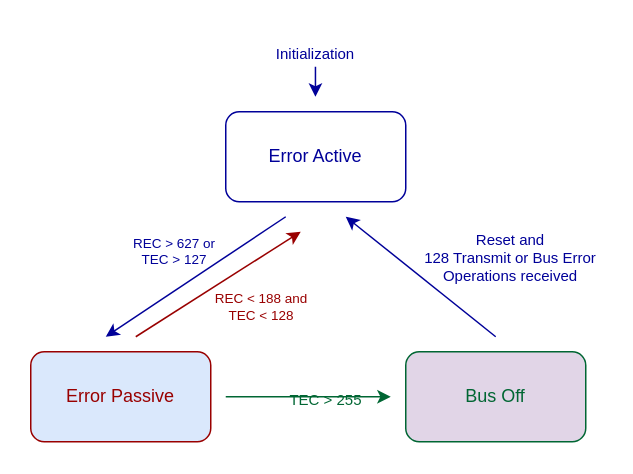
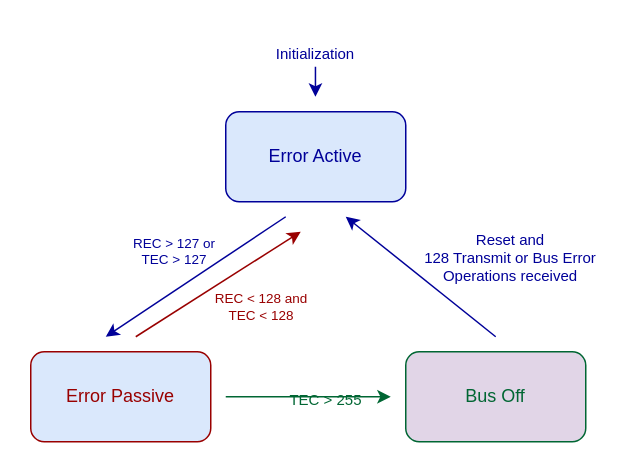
  <mxCell id="0" />
  <mxCell id="1" parent="0" />
- <mxCell id="2" value="Error Active" style="rounded=1;whiteSpace=wrap;html=1;strokeColor=#000099;fontColor=#000099;" parent="1" vertex="1"><mxGeometry x="150" y="74" width="120" height="60" as="geometry" /></mxCell>
+ <mxCell id="2" value="Error Active" style="rounded=1;whiteSpace=wrap;html=1;strokeColor=#000099;fontColor=#000099;fillColor=#dae8fc;" parent="1" vertex="1"><mxGeometry x="150" y="74" width="120" height="60" as="geometry" /></mxCell>
  <mxCell id="3" value="Error Passive" style="rounded=1;whiteSpace=wrap;html=1;strokeColor=#990000;fontColor=#990000;fillColor=#dae8fc;" parent="1" vertex="1"><mxGeometry x="20" y="234" width="120" height="60" as="geometry" /></mxCell>
  <mxCell id="4" value="Bus Off" style="rounded=1;whiteSpace=wrap;html=1;strokeColor=#006633;fontColor=#006633;fillColor=#e1d5e7;" parent="1" vertex="1"><mxGeometry x="270" y="234" width="120" height="60" as="geometry" /></mxCell>
  <mxCell id="5" value="" style="endArrow=classic;html=1;rounded=0;fontColor=#006633;strokeColor=#006633;" parent="1" edge="1"><mxGeometry width="50" height="50" relative="1" as="geometry"><mxPoint x="150" y="264" as="sourcePoint" /><mxPoint x="260" y="264" as="targetPoint" /></mxGeometry></mxCell>
  <mxCell id="6" value="" style="endArrow=classic;html=1;rounded=0;strokeColor=#000099;" parent="1" edge="1"><mxGeometry width="50" height="50" relative="1" as="geometry"><mxPoint x="330" y="224" as="sourcePoint" /><mxPoint x="230" y="144" as="targetPoint" /></mxGeometry></mxCell>
  <mxCell id="7" value="" style="endArrow=none;html=1;rounded=0;strokeColor=#000099;startArrow=classic;startFill=1;endFill=0;" parent="1" edge="1"><mxGeometry width="50" height="50" relative="1" as="geometry"><mxPoint x="70" y="224" as="sourcePoint" /><mxPoint x="190" y="144" as="targetPoint" /></mxGeometry></mxCell>
  <mxCell id="8" value="" style="endArrow=none;html=1;rounded=0;strokeColor=#990000;startArrow=classic;startFill=1;endFill=0;" parent="1" edge="1"><mxGeometry width="50" height="50" relative="1" as="geometry"><mxPoint x="200" y="154" as="sourcePoint" /><mxPoint x="90" y="224" as="targetPoint" /></mxGeometry></mxCell>
  <mxCell id="9" value="&lt;p style=&quot;font-size: 10px;&quot;&gt;&lt;font color=&quot;#006633&quot; style=&quot;font-size: 10px;&quot;&gt;TEC &amp;gt; 255&lt;/font&gt;&lt;/p&gt;" style="text;html=1;strokeColor=none;fillColor=none;align=center;verticalAlign=middle;whiteSpace=wrap;rounded=0;fontSize=10;" parent="1" vertex="1"><mxGeometry x="187" y="251" width="60" height="30" as="geometry" /></mxCell>
  <mxCell id="10" value="&lt;p style=&quot;font-size: 10px;&quot;&gt;&lt;font style=&quot;font-size: 10px;&quot;&gt;Reset and&lt;br&gt;128 Transmit or Bus Error Operations received&lt;/font&gt;&lt;/p&gt;" style="text;html=1;strokeColor=none;fillColor=none;align=center;verticalAlign=middle;whiteSpace=wrap;rounded=0;fontColor=#000099;fontSize=10;" parent="1" vertex="1"><mxGeometry x="280" y="150" width="120" height="42" as="geometry" /></mxCell>
- <mxCell id="11" value="&lt;div style=&quot;font-size: 9px;&quot;&gt;&lt;span style=&quot;background-color: initial;&quot;&gt;REC &amp;gt; 627 or&lt;br&gt;TEC &amp;gt; 127&lt;/span&gt;&lt;br&gt;&lt;/div&gt;" style="text;html=1;strokeColor=none;fillColor=none;align=center;verticalAlign=middle;whiteSpace=wrap;rounded=0;fontColor=#000099;fontSize=9;" parent="1" vertex="1"><mxGeometry x="71" y="142" width="90" height="50" as="geometry" /></mxCell>
- <mxCell id="12" value="&lt;div style=&quot;font-size: 9px;&quot;&gt;&lt;span style=&quot;background-color: initial;&quot;&gt;REC &amp;lt; 188 and&lt;br&gt;TEC &amp;lt; 128&lt;/span&gt;&lt;/div&gt;" style="text;html=1;strokeColor=none;fillColor=none;align=center;verticalAlign=middle;whiteSpace=wrap;rounded=0;fontColor=#990000;fontSize=9;" parent="1" vertex="1"><mxGeometry x="129" y="179" width="90" height="50" as="geometry" /></mxCell>
+ <mxCell id="11" value="&lt;div style=&quot;font-size: 9px;&quot;&gt;&lt;span style=&quot;background-color: initial;&quot;&gt;REC &amp;gt; 127 or&lt;br&gt;TEC &amp;gt; 127&lt;/span&gt;&lt;br&gt;&lt;/div&gt;" style="text;html=1;strokeColor=none;fillColor=none;align=center;verticalAlign=middle;whiteSpace=wrap;rounded=0;fontColor=#000099;fontSize=9;" parent="1" vertex="1"><mxGeometry x="71" y="142" width="90" height="50" as="geometry" /></mxCell>
+ <mxCell id="12" value="&lt;div style=&quot;font-size: 9px;&quot;&gt;&lt;span style=&quot;background-color: initial;&quot;&gt;REC &amp;lt; 128 and&lt;br&gt;TEC &amp;lt; 128&lt;/span&gt;&lt;/div&gt;" style="text;html=1;strokeColor=none;fillColor=none;align=center;verticalAlign=middle;whiteSpace=wrap;rounded=0;fontColor=#990000;fontSize=9;" parent="1" vertex="1"><mxGeometry x="129" y="179" width="90" height="50" as="geometry" /></mxCell>
  <mxCell id="13" value="" style="endArrow=classic;html=1;rounded=0;strokeColor=#000099;" parent="1" edge="1"><mxGeometry width="50" height="50" relative="1" as="geometry"><mxPoint x="209.8" y="44" as="sourcePoint" /><mxPoint x="209.8" y="64" as="targetPoint" /></mxGeometry></mxCell>
  <mxCell id="14" value="&lt;p style=&quot;font-size: 10px;&quot;&gt;&lt;font style=&quot;font-size: 10px;&quot;&gt;Initialization&lt;/font&gt;&lt;/p&gt;" style="text;html=1;strokeColor=none;fillColor=none;align=center;verticalAlign=middle;whiteSpace=wrap;rounded=0;fontColor=#000099;fontSize=10;" parent="1" vertex="1"><mxGeometry x="180" y="20" width="60" height="30" as="geometry" /></mxCell>
